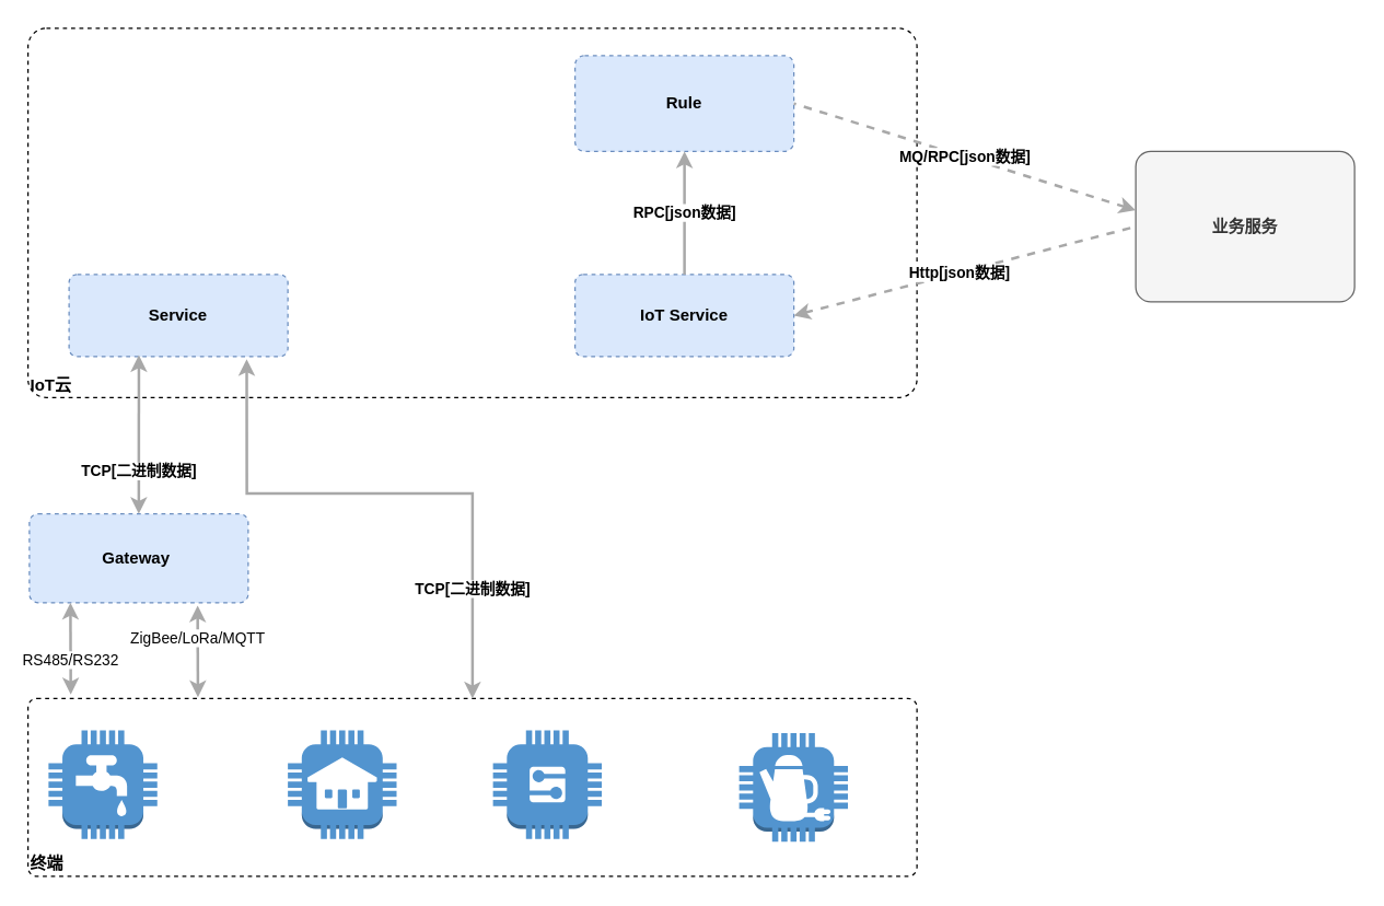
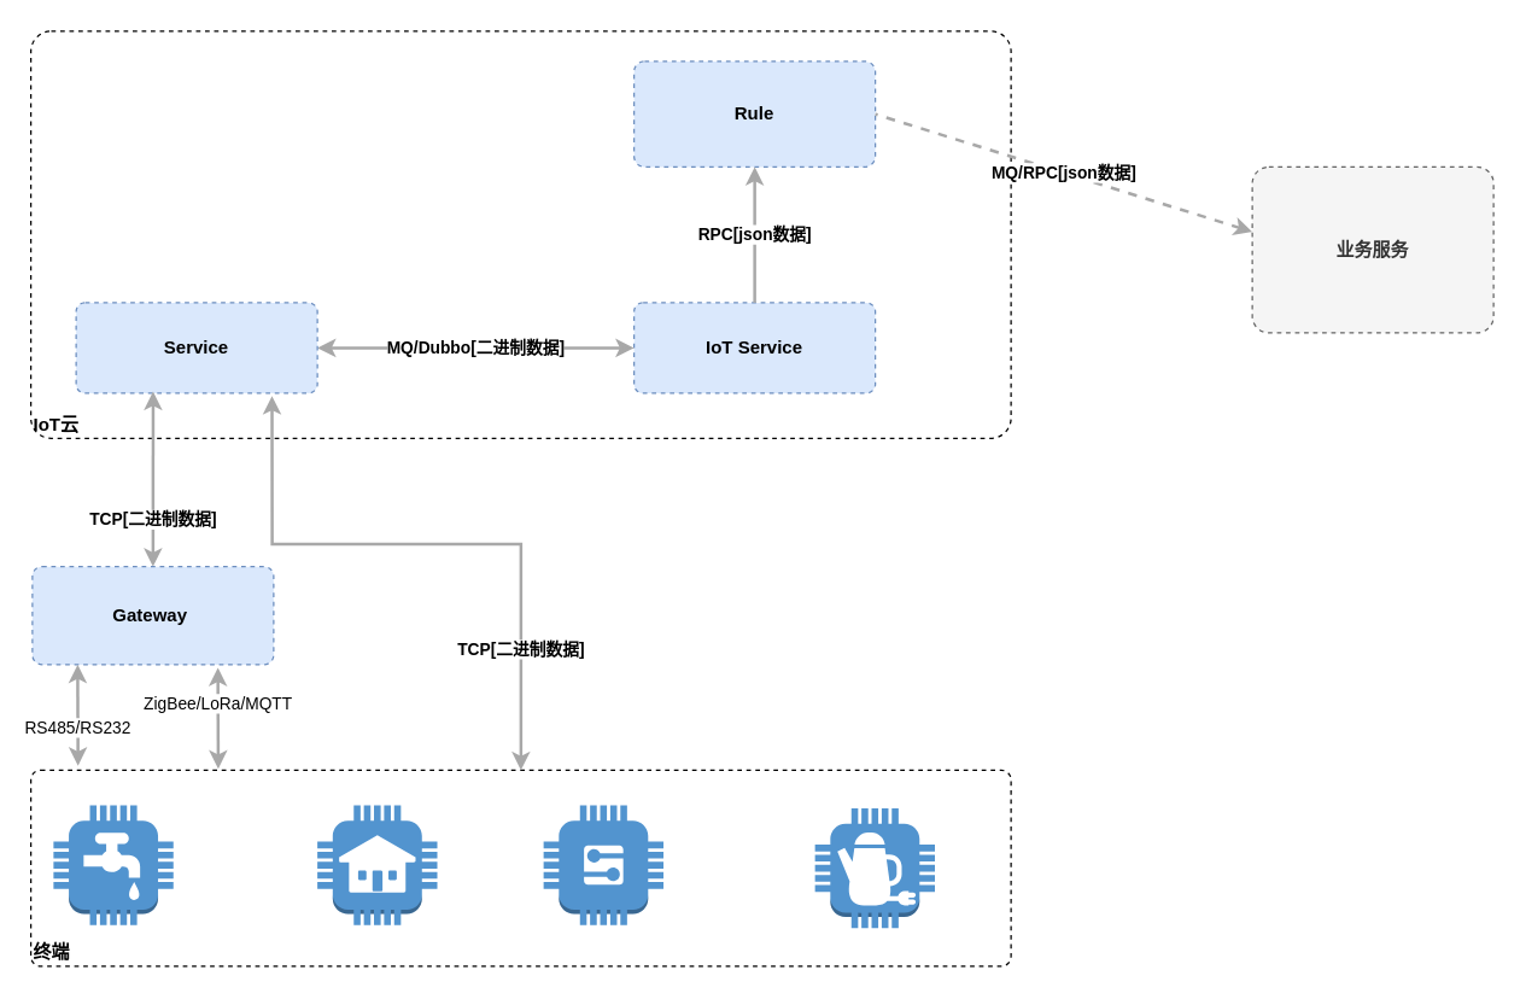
  <mxCell id="0" />
  <mxCell id="1" parent="0" />
- <mxCell id="2" value="&lt;b&gt;业务服务&lt;/b&gt;" style="rounded=1;whiteSpace=wrap;html=1;labelBackgroundColor=none;fontColor=#333333;align=center;arcSize=10;strokeColor=#666666;points=[[0.25,0,0],[0.5,0,0],[0.75,0,0],[1,0.25,0],[1,0.5,0],[1,0.75,0],[0.75,1,0],[0.5,1,0],[0.25,1,0],[0,0.75,0],[0,0.5,0],[0,0.25,0]];fillColor=#f5f5f5;" parent="1" vertex="1"><mxGeometry x="830" y="110" width="160" height="110.0" as="geometry" /></mxCell>
+ <mxCell id="2" value="&lt;b&gt;业务服务&lt;/b&gt;" style="rounded=1;whiteSpace=wrap;html=1;labelBackgroundColor=none;fontColor=#333333;align=center;arcSize=10;strokeColor=#666666;points=[[0.25,0,0],[0.5,0,0],[0.75,0,0],[1,0.25,0],[1,0.5,0],[1,0.75,0],[0.75,1,0],[0.5,1,0],[0.25,1,0],[0,0.75,0],[0,0.5,0],[0,0.25,0]];fillColor=#f5f5f5;dashed=1;" parent="1" vertex="1"><mxGeometry x="830" y="110" width="160" height="110.0" as="geometry" /></mxCell>
  <mxCell id="3" value="&lt;div style=&quot;text-align: left&quot;&gt;&lt;b style=&quot;text-align: center&quot;&gt;终端&lt;/b&gt;&lt;br&gt;&lt;/div&gt;" style="rounded=1;whiteSpace=wrap;html=1;labelBackgroundColor=none;fillColor=#ffffff;fontColor=#000000;align=left;arcSize=5;strokeColor=#000000;verticalAlign=bottom;points=[[0.25,0,0],[0.5,0,0],[0.75,0,0],[1,0.25,0],[1,0.5,0],[1,0.75,0],[0.75,1,0],[0.5,1,0],[0.25,1,0],[0,0.75,0],[0,0.5,0],[0,0.25,0]];dashed=1;" parent="1" vertex="1"><mxGeometry x="20" y="510" width="650" height="130" as="geometry" /></mxCell>
  <mxCell id="4" value="" style="outlineConnect=0;dashed=0;verticalLabelPosition=bottom;verticalAlign=top;align=center;html=1;shape=mxgraph.aws3.utility;fillColor=#5294CF;gradientColor=none;" parent="1" vertex="1"><mxGeometry x="35" y="533.25" width="79.5" height="79.5" as="geometry" /></mxCell>
  <mxCell id="5" value="" style="outlineConnect=0;dashed=0;verticalLabelPosition=bottom;verticalAlign=top;align=center;html=1;shape=mxgraph.aws3.house;fillColor=#5294CF;gradientColor=none;" parent="1" vertex="1"><mxGeometry x="210" y="533.25" width="79.5" height="79.5" as="geometry" /></mxCell>
  <mxCell id="6" value="" style="outlineConnect=0;dashed=0;verticalLabelPosition=bottom;verticalAlign=top;align=center;html=1;shape=mxgraph.aws3.generic;fillColor=#5294CF;gradientColor=none;" parent="1" vertex="1"><mxGeometry x="360" y="533.25" width="79.5" height="79.5" as="geometry" /></mxCell>
  <mxCell id="7" value="" style="outlineConnect=0;dashed=0;verticalLabelPosition=bottom;verticalAlign=top;align=center;html=1;shape=mxgraph.aws3.coffee_pot;fillColor=#5294CF;gradientColor=none;" parent="1" vertex="1"><mxGeometry x="540" y="535.25" width="79.5" height="79.5" as="geometry" /></mxCell>
  <mxCell id="8" value="&lt;div style=&quot;text-align: left&quot;&gt;&lt;b style=&quot;text-align: center&quot;&gt;IoT云&lt;/b&gt;&lt;/div&gt;" style="rounded=1;whiteSpace=wrap;html=1;labelBackgroundColor=none;fillColor=#ffffff;fontColor=#000000;align=left;arcSize=5;strokeColor=#000000;verticalAlign=bottom;points=[[0.25,0,0],[0.5,0,0],[0.75,0,0],[1,0.25,0],[1,0.5,0],[1,0.75,0],[0.75,1,0],[0.5,1,0],[0.25,1,0],[0,0.75,0],[0,0.5,0],[0,0.25,0]];dashed=1;" parent="1" vertex="1"><mxGeometry x="20" y="20" width="650" height="270" as="geometry" /></mxCell>
  <mxCell id="9" value="&lt;b&gt;Rule&lt;br&gt;&lt;/b&gt;" style="rounded=1;whiteSpace=wrap;html=1;labelBackgroundColor=none;fillColor=#dae8fc;fontColor=#000000;align=center;arcSize=10;strokeColor=#6c8ebf;points=[[0.25,0,0],[0.5,0,0],[0.75,0,0],[1,0.25,0],[1,0.5,0],[1,0.75,0],[0.75,1,0],[0.5,1,0],[0.25,1,0],[0,0.75,0],[0,0.5,0],[0,0.25,0]];dashed=1;" parent="1" vertex="1"><mxGeometry x="420" y="40" width="160" height="70" as="geometry" /></mxCell>
  <mxCell id="10" value="&lt;b&gt;IoT Service&lt;/b&gt;" style="rounded=1;whiteSpace=wrap;html=1;labelBackgroundColor=none;fillColor=#dae8fc;fontColor=#000000;align=center;arcSize=10;strokeColor=#6c8ebf;points=[[0.25,0,0],[0.5,0,0],[0.75,0,0],[1,0.25,0],[1,0.5,0],[1,0.75,0],[0.75,1,0],[0.5,1,0],[0.25,1,0],[0,0.75,0],[0,0.5,0],[0,0.25,0]];dashed=1;" parent="1" vertex="1"><mxGeometry x="420" y="200" width="160" height="60" as="geometry" /></mxCell>
  <mxCell id="11" value="&lt;div style=&quot;text-align: left&quot;&gt;&lt;div style=&quot;text-align: center&quot;&gt;&lt;b&gt;RPC[json数据]&lt;/b&gt;&lt;/div&gt;&lt;/div&gt;" style="edgeStyle=none;rounded=0;html=1;jettySize=auto;orthogonalLoop=1;strokeColor=#A8A8A8;strokeWidth=2;fontColor=#000000;jumpStyle=none;exitX=0.5;exitY=1;exitDx=0;exitDy=0;exitPerimeter=0;startArrow=classic;startFill=1;endArrow=none;endFill=0;" parent="1" source="9" target="10" edge="1"><mxGeometry width="200" relative="1" as="geometry"><mxPoint x="355.53" y="90" as="sourcePoint" /><mxPoint x="470" y="210" as="targetPoint" /></mxGeometry></mxCell>
+ <mxCell id="12" value="&lt;div style=&quot;text-align: left&quot;&gt;&lt;div style=&quot;text-align: center&quot;&gt;&lt;b&gt;MQ/Dubbo[二进制数据]&lt;/b&gt;&lt;/div&gt;&lt;/div&gt;" style="edgeStyle=none;rounded=0;html=1;jettySize=auto;orthogonalLoop=1;strokeColor=#A8A8A8;strokeWidth=2;fontColor=#000000;jumpStyle=none;exitX=0;exitY=0.5;exitDx=0;exitDy=0;exitPerimeter=0;startArrow=classic;startFill=1;entryX=1;entryY=0.5;entryDx=0;entryDy=0;entryPerimeter=0;" parent="1" source="10" target="13" edge="1"><mxGeometry width="200" relative="1" as="geometry"><mxPoint x="380" y="190" as="sourcePoint" /><mxPoint x="210" y="255" as="targetPoint" /></mxGeometry></mxCell>
  <mxCell id="13" value="&lt;b&gt;Service&lt;/b&gt;" style="rounded=1;whiteSpace=wrap;html=1;labelBackgroundColor=none;fillColor=#dae8fc;fontColor=#000000;align=center;arcSize=10;strokeColor=#6c8ebf;points=[[0.25,0,0],[0.5,0,0],[0.75,0,0],[1,0.25,0],[1,0.5,0],[1,0.75,0],[0.75,1,0],[0.5,1,0],[0.25,1,0],[0,0.75,0],[0,0.5,0],[0,0.25,0]];dashed=1;" parent="1" vertex="1"><mxGeometry x="50" y="200" width="160" height="60" as="geometry" /></mxCell>
  <mxCell id="14" value="&lt;div style=&quot;text-align: left&quot;&gt;&lt;div style=&quot;text-align: center&quot;&gt;&lt;b&gt;MQ/RPC[json数据]&lt;/b&gt;&lt;/div&gt;&lt;/div&gt;" style="edgeStyle=none;rounded=0;html=1;jettySize=auto;orthogonalLoop=1;strokeColor=#A8A8A8;strokeWidth=2;fontColor=#000000;jumpStyle=none;dashed=1;exitX=0;exitY=0.391;exitDx=0;exitDy=0;exitPerimeter=0;entryX=1;entryY=0.5;entryDx=0;entryDy=0;entryPerimeter=0;startArrow=classic;startFill=1;endArrow=none;endFill=0;" parent="1" source="2" target="9" edge="1"><mxGeometry width="200" relative="1" as="geometry"><mxPoint x="560" y="310" as="sourcePoint" /><mxPoint x="469" y="256.68" as="targetPoint" /></mxGeometry></mxCell>
  <mxCell id="15" value="&lt;div style=&quot;text-align: left&quot;&gt;&lt;div style=&quot;text-align: center&quot;&gt;&lt;b&gt;TCP[二进制数据]&lt;/b&gt;&lt;/div&gt;&lt;/div&gt;" style="edgeStyle=none;rounded=0;html=1;jettySize=auto;orthogonalLoop=1;strokeColor=#A8A8A8;strokeWidth=2;fontColor=#000000;jumpStyle=none;startArrow=classic;startFill=1;exitX=0.319;exitY=0.983;exitDx=0;exitDy=0;exitPerimeter=0;entryX=0.5;entryY=0;entryDx=0;entryDy=0;entryPerimeter=0;" parent="1" source="13" target="16" edge="1"><mxGeometry x="0.463" width="200" relative="1" as="geometry"><mxPoint x="140" y="265" as="sourcePoint" /><mxPoint x="350" y="405" as="targetPoint" /><mxPoint as="offset" /></mxGeometry></mxCell>
  <mxCell id="16" value="&lt;b&gt;Gateway&amp;nbsp;&lt;/b&gt;" style="rounded=1;whiteSpace=wrap;html=1;labelBackgroundColor=none;fillColor=#dae8fc;fontColor=#000000;align=center;arcSize=10;strokeColor=#6c8ebf;points=[[0.25,0,0],[0.5,0,0],[0.75,0,0],[1,0.25,0],[1,0.5,0],[1,0.75,0],[0.75,1,0],[0.5,1,0],[0.25,1,0],[0,0.75,0],[0,0.5,0],[0,0.25,0]];dashed=1;" parent="1" vertex="1"><mxGeometry x="21" y="375" width="160" height="65" as="geometry" /></mxCell>
  <mxCell id="17" value="&lt;div style=&quot;text-align: left&quot;&gt;&lt;div style=&quot;text-align: center&quot;&gt;&lt;br&gt;&lt;/div&gt;&lt;/div&gt;" style="edgeStyle=none;rounded=0;html=1;jettySize=auto;orthogonalLoop=1;strokeColor=#A8A8A8;strokeWidth=2;fontColor=#000000;jumpStyle=none;startArrow=classic;startFill=1;exitX=0.5;exitY=1;exitDx=0;exitDy=0;exitPerimeter=0;entryX=0.185;entryY=-0.023;entryDx=0;entryDy=0;entryPerimeter=0;" parent="1" edge="1"><mxGeometry x="-0.177" y="26" width="200" relative="1" as="geometry"><mxPoint x="51" y="440" as="sourcePoint" /><mxPoint x="51.25" y="507.01" as="targetPoint" /><mxPoint as="offset" /></mxGeometry></mxCell>
  <mxCell id="18" value="RS485/RS232" style="edgeLabel;html=1;align=center;verticalAlign=middle;resizable=0;points=[];" vertex="1" connectable="0" parent="17"><mxGeometry x="-0.015" y="-1" relative="1" as="geometry"><mxPoint y="8" as="offset" /></mxGeometry></mxCell>
  <mxCell id="19" value="&lt;div style=&quot;text-align: left&quot;&gt;&lt;div style=&quot;text-align: center&quot;&gt;&lt;b&gt;TCP[二进制数据]&lt;/b&gt;&lt;/div&gt;&lt;/div&gt;" style="edgeStyle=none;rounded=0;html=1;jettySize=auto;orthogonalLoop=1;strokeColor=#A8A8A8;strokeWidth=2;fontColor=#000000;jumpStyle=none;startArrow=classic;startFill=1;endArrow=classic;endFill=1;entryX=0.5;entryY=0;entryDx=0;entryDy=0;entryPerimeter=0;exitX=0.246;exitY=0.896;exitDx=0;exitDy=0;exitPerimeter=0;" parent="1" source="8" target="3" edge="1"><mxGeometry x="0.613" width="200" relative="1" as="geometry"><mxPoint x="200" y="262" as="sourcePoint" /><mxPoint x="339" y="509" as="targetPoint" /><mxPoint as="offset" /><Array as="points"><mxPoint x="180" y="360" /><mxPoint x="345" y="360" /></Array></mxGeometry></mxCell>
- <mxCell id="20" value="&lt;div style=&quot;text-align: left&quot;&gt;&lt;div style=&quot;text-align: center&quot;&gt;&lt;b&gt;Http[json数据]&lt;/b&gt;&lt;/div&gt;&lt;/div&gt;" style="edgeStyle=none;rounded=0;html=1;jettySize=auto;orthogonalLoop=1;strokeColor=#A8A8A8;strokeWidth=2;fontColor=#000000;jumpStyle=none;startArrow=classic;startFill=1;exitX=1;exitY=0.5;exitDx=0;exitDy=0;exitPerimeter=0;endArrow=none;endFill=0;entryX=0;entryY=0.5;entryDx=0;entryDy=0;entryPerimeter=0;dashed=1;" parent="1" source="10" target="2" edge="1"><mxGeometry x="-0.03" width="200" relative="1" as="geometry"><mxPoint x="518.96" y="271.02" as="sourcePoint" /><mxPoint x="900" y="250" as="targetPoint" /><mxPoint as="offset" /></mxGeometry></mxCell>
  <mxCell id="21" value="&lt;div style=&quot;text-align: left&quot;&gt;&lt;div style=&quot;text-align: center&quot;&gt;&lt;br&gt;&lt;/div&gt;&lt;/div&gt;" style="edgeStyle=none;rounded=0;html=1;jettySize=auto;orthogonalLoop=1;strokeColor=#A8A8A8;strokeWidth=2;fontColor=#000000;jumpStyle=none;startArrow=classic;startFill=1;exitX=0.5;exitY=1;exitDx=0;exitDy=0;exitPerimeter=0;entryX=0.185;entryY=-0.023;entryDx=0;entryDy=0;entryPerimeter=0;" edge="1" parent="1"><mxGeometry x="-0.177" y="26" width="200" relative="1" as="geometry"><mxPoint x="144" y="442" as="sourcePoint" /><mxPoint x="144.25" y="509.01" as="targetPoint" /><mxPoint as="offset" /></mxGeometry></mxCell>
  <mxCell id="22" value="ZigBee/LoRa/MQTT" style="edgeLabel;html=1;align=center;verticalAlign=middle;resizable=0;points=[];" vertex="1" connectable="0" parent="21"><mxGeometry x="-0.015" y="-1" relative="1" as="geometry"><mxPoint y="-10" as="offset" /></mxGeometry></mxCell>
